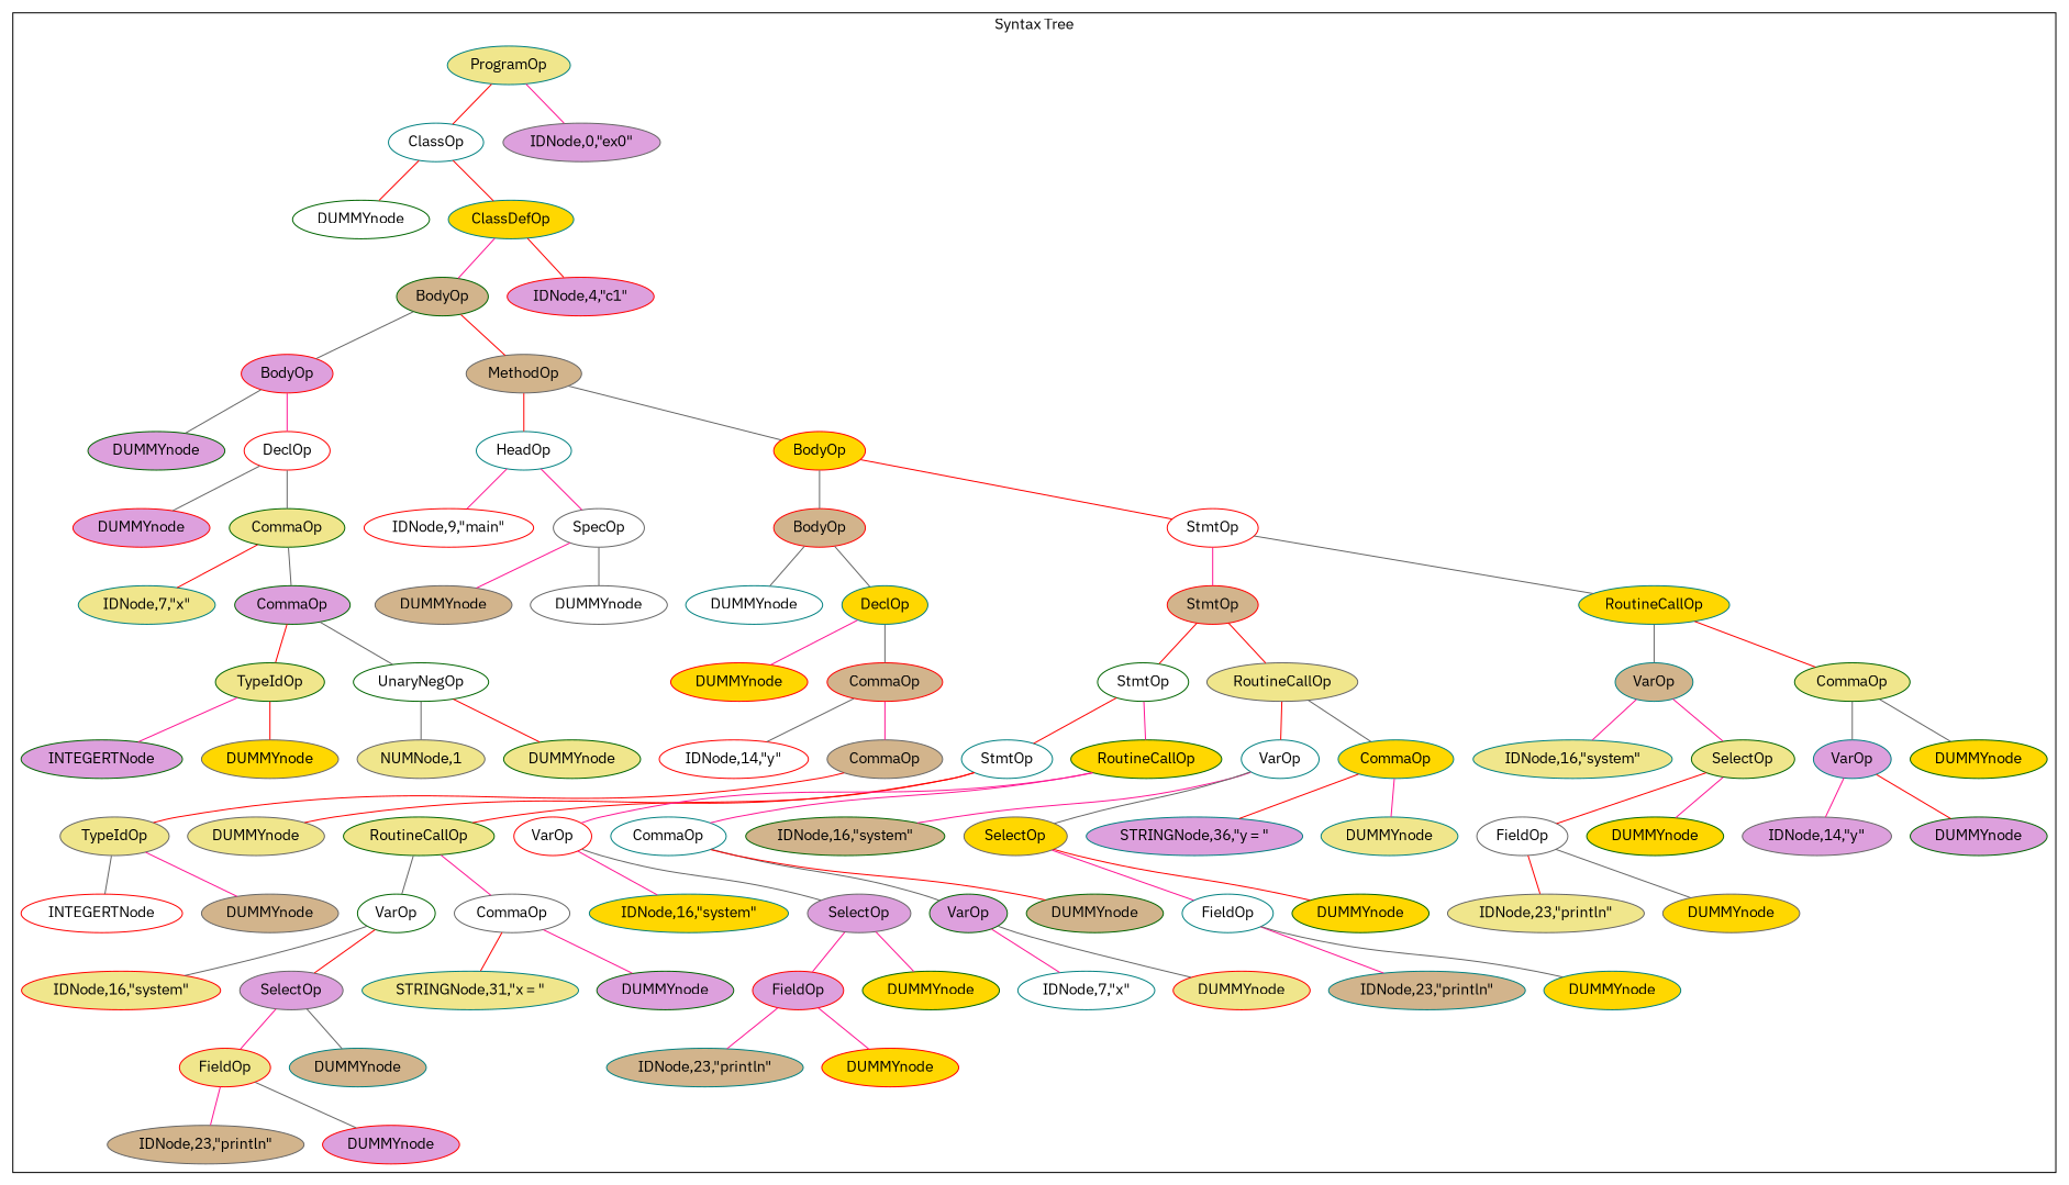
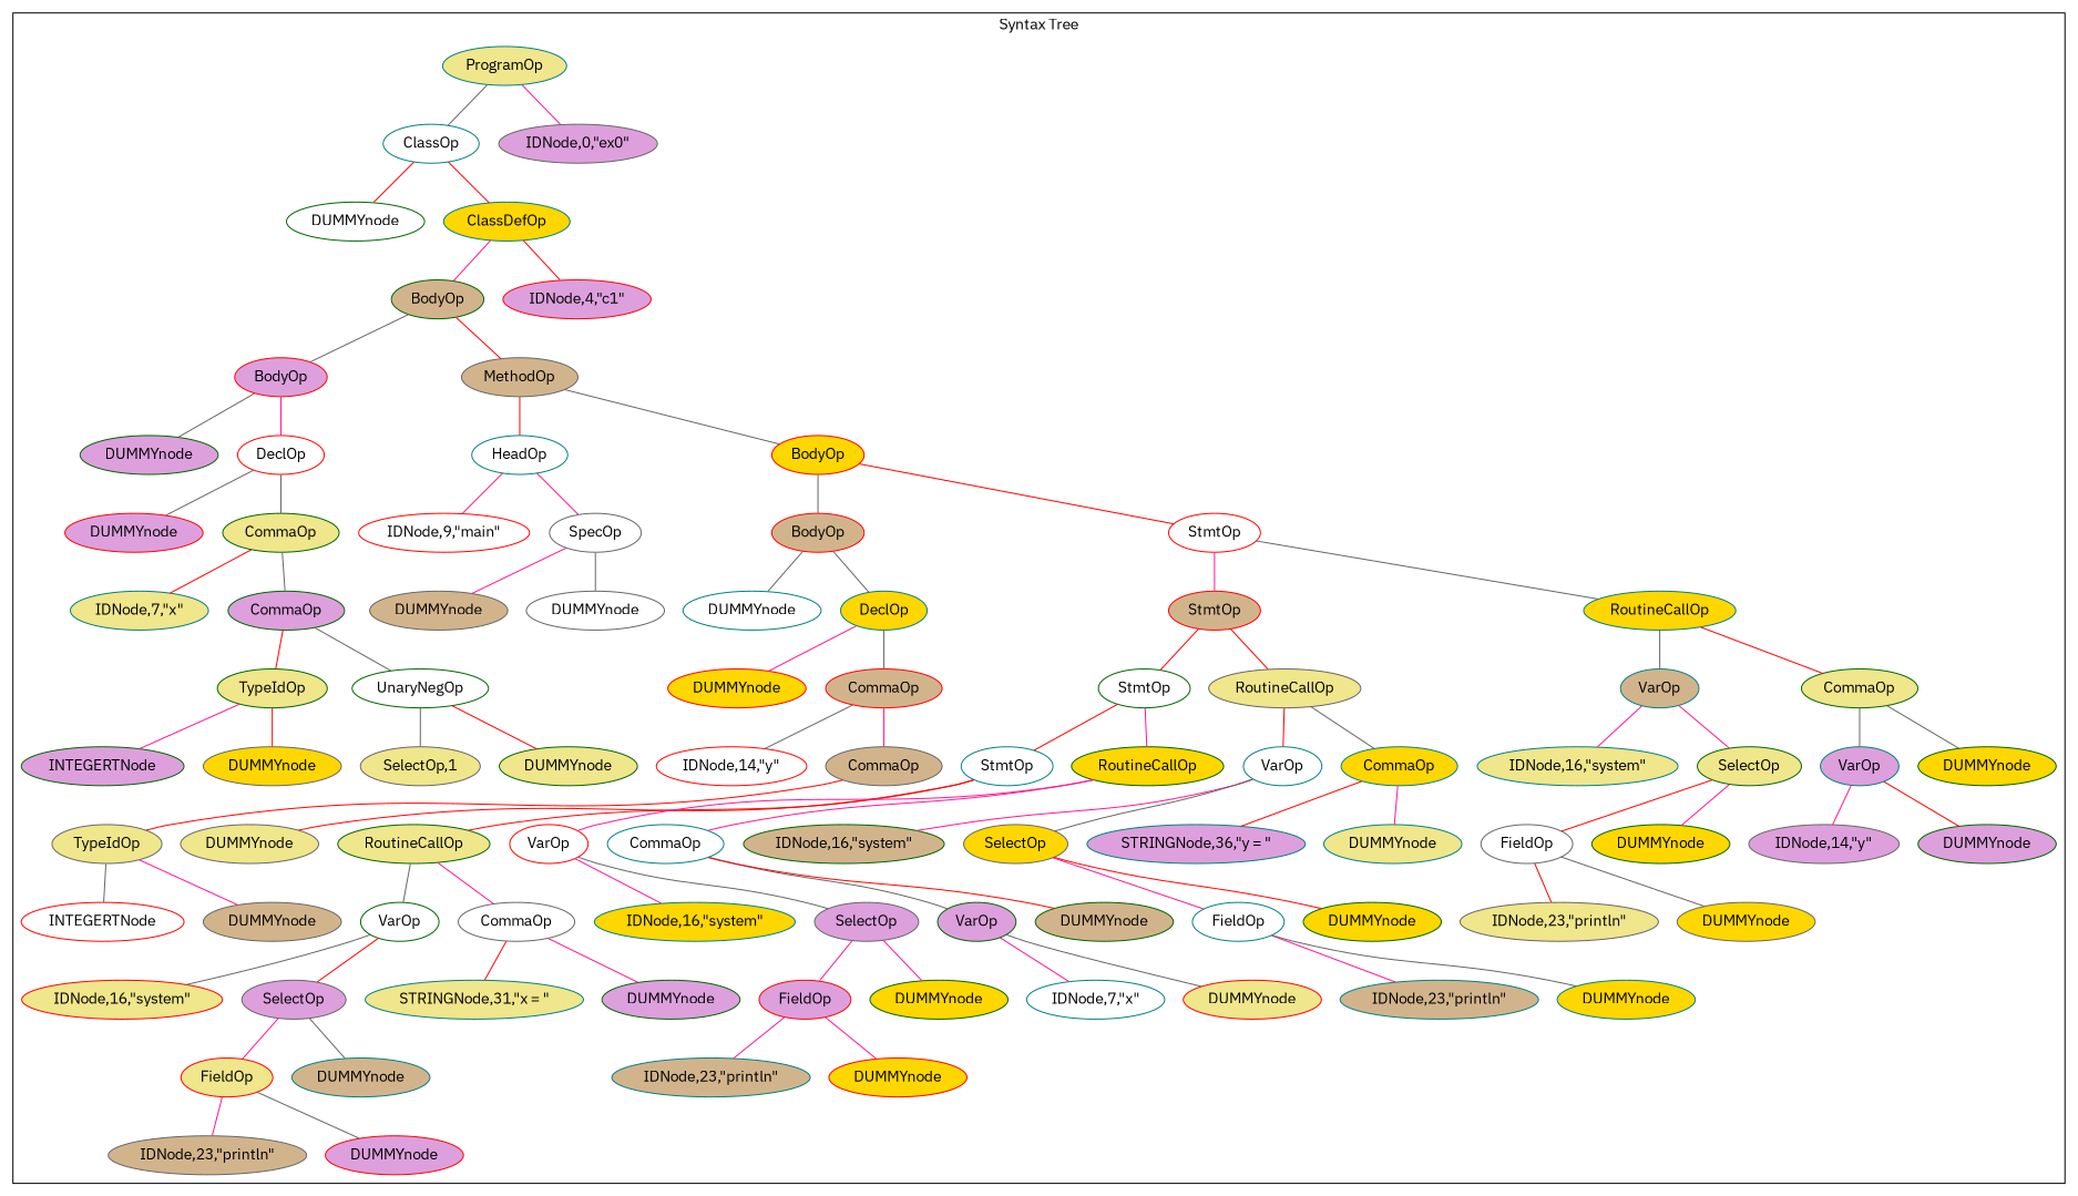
  graph {
    fontname="IBM Plex Sans"
    node [color=teal fillcolor=white fontname="IBM Plex Sans" style=filled]
    edge [color=deeppink fontname="IBM Plex Sans"]
    n1 [fillcolor=khaki label=ProgramOp]
    n2 [label=ClassOp]
    n3 [color=gray40 fillcolor=plum label="IDNode,0,\"ex0\""]
    n4 [color=darkgreen label=DUMMYnode]
    n5 [fillcolor=gold label=ClassDefOp]
    n6 [color=darkgreen fillcolor=tan label=BodyOp]
    n7 [color=red fillcolor=plum label="IDNode,4,\"c1\""]
    n8 [color=red fillcolor=plum label=BodyOp]
    n9 [color=gray40 fillcolor=tan label=MethodOp]
    n10 [color=darkgreen fillcolor=plum label=DUMMYnode]
    n11 [color=red label=DeclOp]
    n12 [color=red fillcolor=plum label=DUMMYnode]
    n13 [color=darkgreen fillcolor=khaki label=CommaOp]
    n14 [fillcolor=khaki label="IDNode,7,\"x\""]
    n15 [color=darkgreen fillcolor=plum label=CommaOp]
    n16 [color=darkgreen fillcolor=khaki label=TypeIdOp]
    n17 [color=darkgreen label=UnaryNegOp]
    n18 [color=darkgreen fillcolor=plum label=INTEGERTNode]
    n19 [color=gray40 fillcolor=gold label=DUMMYnode]
-   n20 [color=gray40 fillcolor=khaki label="NUMNode,1"]
+   n20 [color=gray40 fillcolor=khaki label="SelectOp,1"]
    n21 [color=darkgreen fillcolor=khaki label=DUMMYnode]
    n22 [label=HeadOp]
    n23 [color=red fillcolor=gold label=BodyOp]
    n24 [color=red label="IDNode,9,\"main\""]
    n25 [color=gray40 label=SpecOp]
    n26 [color=gray40 fillcolor=tan label=DUMMYnode]
    n27 [color=gray40 label=DUMMYnode]
    n28 [color=red fillcolor=tan label=BodyOp]
    n29 [color=red label=StmtOp]
    n30 [label=DUMMYnode]
    n31 [fillcolor=gold label=DeclOp]
    n32 [color=red fillcolor=gold label=DUMMYnode]
    n33 [color=red fillcolor=tan label=CommaOp]
    n34 [color=red label="IDNode,14,\"y\""]
    n35 [color=gray40 fillcolor=tan label=CommaOp]
    n36 [color=gray40 fillcolor=khaki label=TypeIdOp]
    n37 [color=red label=INTEGERTNode]
    n38 [color=gray40 fillcolor=tan label=DUMMYnode]
    n39 [color=red fillcolor=tan label=StmtOp]
    n40 [fillcolor=gold label=RoutineCallOp]
    n41 [color=darkgreen label=StmtOp]
    n42 [color=gray40 fillcolor=khaki label=RoutineCallOp]
    n43 [label=StmtOp]
    n44 [color=darkgreen fillcolor=gold label=RoutineCallOp]
    n45 [color=gray40 fillcolor=khaki label=DUMMYnode]
    n46 [color=darkgreen fillcolor=khaki label=RoutineCallOp]
    n47 [color=darkgreen label=VarOp]
    n48 [color=gray40 label=CommaOp]
    n49 [color=red fillcolor=khaki label="IDNode,16,\"system\""]
    n50 [color=gray40 fillcolor=plum label=SelectOp]
    n51 [color=red fillcolor=khaki label=FieldOp]
    n52 [fillcolor=tan label=DUMMYnode]
    n53 [color=gray40 fillcolor=tan label="IDNode,23,\"println\""]
    n54 [color=red fillcolor=plum label=DUMMYnode]
    n55 [fillcolor=khaki label="STRINGNode,31,\"x = \""]
    n56 [color=darkgreen fillcolor=plum label=DUMMYnode]
    n57 [color=red label=VarOp]
    n58 [label=CommaOp]
    n59 [fillcolor=gold label="IDNode,16,\"system\""]
    n60 [color=gray40 fillcolor=plum label=SelectOp]
    n61 [color=red fillcolor=plum label=FieldOp]
    n62 [color=darkgreen fillcolor=gold label=DUMMYnode]
    n63 [fillcolor=tan label="IDNode,23,\"println\""]
    n64 [color=red fillcolor=gold label=DUMMYnode]
    n65 [color=darkgreen fillcolor=plum label=VarOp]
    n66 [color=darkgreen fillcolor=tan label=DUMMYnode]
    n67 [label="IDNode,7,\"x\""]
    n68 [color=red fillcolor=khaki label=DUMMYnode]
    n69 [label=VarOp]
    n70 [fillcolor=gold label=CommaOp]
    n71 [color=darkgreen fillcolor=tan label="IDNode,16,\"system\""]
    n72 [color=gray40 fillcolor=gold label=SelectOp]
    n73 [label=FieldOp]
    n74 [color=darkgreen fillcolor=gold label=DUMMYnode]
    n75 [fillcolor=tan label="IDNode,23,\"println\""]
    n76 [fillcolor=gold label=DUMMYnode]
    n77 [fillcolor=plum label="STRINGNode,36,\"y = \""]
    n78 [fillcolor=khaki label=DUMMYnode]
    n79 [fillcolor=tan label=VarOp]
    n80 [color=darkgreen fillcolor=khaki label=CommaOp]
    n81 [fillcolor=khaki label="IDNode,16,\"system\""]
    n82 [color=darkgreen fillcolor=khaki label=SelectOp]
    n83 [color=gray40 label=FieldOp]
    n84 [color=darkgreen fillcolor=gold label=DUMMYnode]
    n85 [color=gray40 fillcolor=khaki label="IDNode,23,\"println\""]
    n86 [color=gray40 fillcolor=gold label=DUMMYnode]
    n87 [fillcolor=plum label=VarOp]
    n88 [color=darkgreen fillcolor=gold label=DUMMYnode]
    n89 [color=gray40 fillcolor=plum label="IDNode,14,\"y\""]
    n90 [color=darkgreen fillcolor=plum label=DUMMYnode]
    subgraph cluster_1 {
      label="Syntax Tree"
      n1
      n2
      n3
      n4
      n5
      n6
      n7
      n8
      n9
      n10
      n11
      n12
      n13
      n14
      n15
      n16
      n17
      n18
      n19
      n20
      n21
      n22
      n23
      n24
      n25
      n26
      n27
      n28
      n29
      n30
      n31
      n32
      n33
      n34
      n35
      n36
      n37
      n38
      n39
      n40
      n41
      n42
      n43
      n44
      n45
      n46
      n47
      n48
      n49
      n50
      n51
      n52
      n53
      n54
      n55
      n56
      n57
      n58
      n59
      n60
      n61
      n62
      n63
      n64
      n65
      n66
      n67
      n68
      n69
      n70
      n71
      n72
      n73
      n74
      n75
      n76
      n77
      n78
      n79
      n80
      n81
      n82
      n83
      n84
      n85
      n86
      n87
      n88
      n89
      n90
    }
-   n1 -- n2 [color=red]
+   n1 -- n2 [color=gray40]
    n1 -- n3
    n2 -- n4 [color=red]
    n2 -- n5 [color=red]
    n5 -- n6
    n5 -- n7 [color=red]
    n6 -- n8 [color=gray40]
    n6 -- n9 [color=red]
    n8 -- n10 [color=gray40]
    n8 -- n11
    n9 -- n22 [color=red]
    n9 -- n23 [color=gray40]
    n11 -- n12 [color=gray40]
    n11 -- n13 [color=gray40]
    n13 -- n14 [color=red]
    n13 -- n15 [color=gray40]
    n15 -- n16 [color=red]
    n15 -- n17 [color=gray40]
    n16 -- n18
    n16 -- n19 [color=red]
    n17 -- n20 [color=gray40]
    n17 -- n21 [color=red]
    n22 -- n24
    n22 -- n25
    n23 -- n28 [color=gray40]
    n23 -- n29 [color=red]
    n25 -- n26
    n25 -- n27 [color=gray40]
    n28 -- n30 [color=gray40]
    n28 -- n31 [color=gray40]
    n29 -- n39
    n29 -- n40 [color=gray40]
    n31 -- n32
    n31 -- n33 [color=gray40]
    n33 -- n34 [color=gray40]
    n33 -- n35
    n35 -- n36 [color=red]
    n36 -- n37 [color=gray40]
    n36 -- n38
    n39 -- n41 [color=red]
    n39 -- n42 [color=red]
    n40 -- n79 [color=gray40]
    n40 -- n80 [color=red]
    n41 -- n43 [color=red]
    n41 -- n44
    n42 -- n69 [color=red]
    n42 -- n70 [color=gray40]
    n43 -- n45 [color=red]
    n43 -- n46 [color=red]
    n44 -- n57
    n44 -- n58
    n46 -- n47 [color=gray40]
    n46 -- n48
    n47 -- n49 [color=gray40]
    n47 -- n50 [color=red]
    n48 -- n55 [color=red]
    n48 -- n56
    n50 -- n51
    n50 -- n52 [color=gray40]
    n51 -- n53
    n51 -- n54 [color=gray40]
    n57 -- n59
    n57 -- n60 [color=gray40]
    n58 -- n65 [color=gray40]
    n58 -- n66 [color=red]
    n60 -- n61
    n60 -- n62
    n61 -- n63
    n61 -- n64
    n65 -- n67
    n65 -- n68 [color=gray40]
    n69 -- n71
    n69 -- n72 [color=gray40]
    n70 -- n77 [color=red]
    n70 -- n78
    n72 -- n73
    n72 -- n74 [color=red]
    n73 -- n75
    n73 -- n76 [color=gray40]
    n79 -- n81
    n79 -- n82
    n80 -- n87 [color=gray40]
    n80 -- n88 [color=gray40]
    n82 -- n83 [color=red]
    n82 -- n84
    n83 -- n85 [color=red]
    n83 -- n86 [color=gray40]
    n87 -- n89
    n87 -- n90 [color=red]
  }
